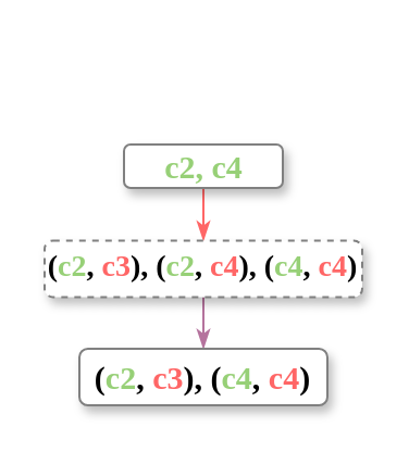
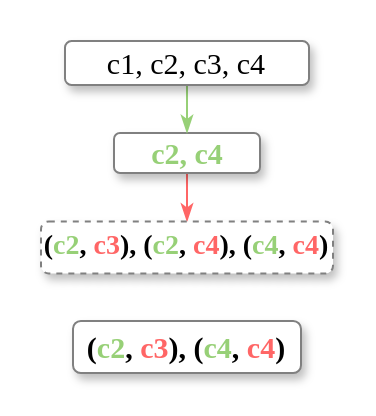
  <mxCell id="0" />
  <mxCell id="1" parent="0" />
  <mxCell id="2" style="edgeStyle=orthogonalEdgeStyle;rounded=0;orthogonalLoop=1;jettySize=auto;html=1;entryX=0.5;entryY=0;entryDx=0;entryDy=0;strokeColor=#FF6666;endArrow=classicThin;endFill=1;" parent="1" source="3" target="7" edge="1"><mxGeometry relative="1" as="geometry" /></mxCell>
  <mxCell id="3" value="&lt;font color=&quot;#97d077&quot; face=&quot;Times New Roman&quot; size=&quot;1&quot;&gt;&lt;b style=&quot;font-size: 15px&quot;&gt;c2, c4&lt;/b&gt;&lt;/font&gt;" style="rounded=1;whiteSpace=wrap;html=1;strokeWidth=1;sketch=0;glass=0;shadow=1;strokeColor=#808080;" parent="1" vertex="1"><mxGeometry x="56.5" y="66" width="73" height="20" as="geometry" /></mxCell>
- <mxCell id="6" style="edgeStyle=orthogonalEdgeStyle;rounded=0;orthogonalLoop=1;jettySize=auto;html=1;strokeColor=#B5739D;endArrow=classicThin;endFill=1;" parent="1" source="7" target="8" edge="1"><mxGeometry relative="1" as="geometry" /></mxCell>
+ <mxCell id="4" style="edgeStyle=orthogonalEdgeStyle;rounded=0;orthogonalLoop=1;jettySize=auto;html=1;strokeColor=#97D077;endArrow=classicThin;endFill=1;" parent="1" source="5" target="3" edge="1"><mxGeometry relative="1" as="geometry" /></mxCell>
+ <mxCell id="5" value="&lt;font style=&quot;font-size: 15px&quot; face=&quot;Times New Roman&quot;&gt;c1, c2, c3, c4&lt;/font&gt;" style="rounded=1;whiteSpace=wrap;html=1;strokeWidth=1;perimeterSpacing=0;shadow=1;sketch=0;glass=0;strokeColor=#808080;" parent="1" vertex="1"><mxGeometry x="32" width="122" height="22" as="geometry" y="20" /></mxCell>
  <mxCell id="7" value="&lt;font style=&quot;font-size: 14px&quot; face=&quot;Times New Roman&quot;&gt;&lt;b&gt;(&lt;font color=&quot;#97d077&quot; style=&quot;font-size: 14px&quot;&gt;c2&lt;/font&gt;, &lt;font color=&quot;#ff6666&quot; style=&quot;font-size: 14px&quot;&gt;c3&lt;/font&gt;), (&lt;font color=&quot;#97d077&quot; style=&quot;font-size: 14px&quot;&gt;c2&lt;/font&gt;, &lt;font color=&quot;#ff6666&quot; style=&quot;font-size: 14px&quot;&gt;c4&lt;/font&gt;), (&lt;font color=&quot;#97d077&quot; style=&quot;font-size: 14px&quot;&gt;c4&lt;/font&gt;, &lt;font color=&quot;#ff6666&quot; style=&quot;font-size: 14px&quot;&gt;c4&lt;/font&gt;)&lt;/b&gt;&lt;/font&gt;" style="rounded=1;whiteSpace=wrap;html=1;strokeWidth=1;sketch=0;shadow=1;strokeColor=#808080;dashed=1;" parent="1" vertex="1"><mxGeometry y="110.25" width="146" height="26" as="geometry" x="20" /></mxCell>
  <mxCell id="8" value="&lt;font style=&quot;font-size: 15px&quot; face=&quot;Times New Roman&quot;&gt;&lt;b&gt;(&lt;font color=&quot;#97d077&quot; style=&quot;font-size: 15px&quot;&gt;c2&lt;/font&gt;, &lt;font color=&quot;#ff6666&quot; style=&quot;font-size: 15px&quot;&gt;c3&lt;/font&gt;), (&lt;font color=&quot;#97d077&quot; style=&quot;font-size: 15px&quot;&gt;c4&lt;/font&gt;, &lt;font color=&quot;#ff6666&quot; style=&quot;font-size: 15px&quot;&gt;c4&lt;/font&gt;)&lt;/b&gt;&lt;/font&gt;" style="rounded=1;whiteSpace=wrap;html=1;strokeWidth=1;sketch=0;shadow=1;strokeColor=#808080;" parent="1" vertex="1"><mxGeometry x="36" y="160" width="114" height="26" as="geometry" /></mxCell>
